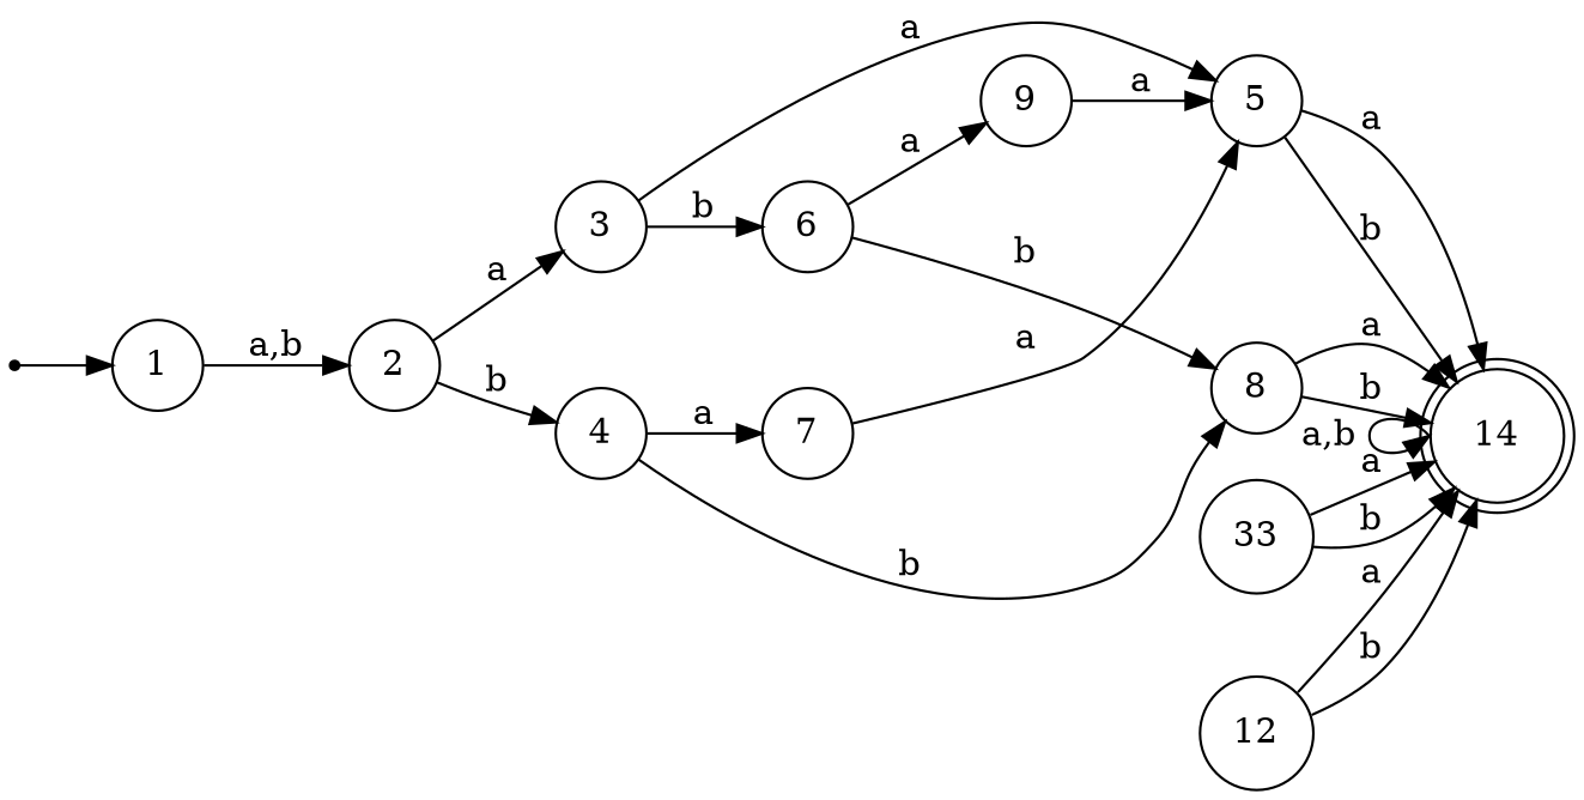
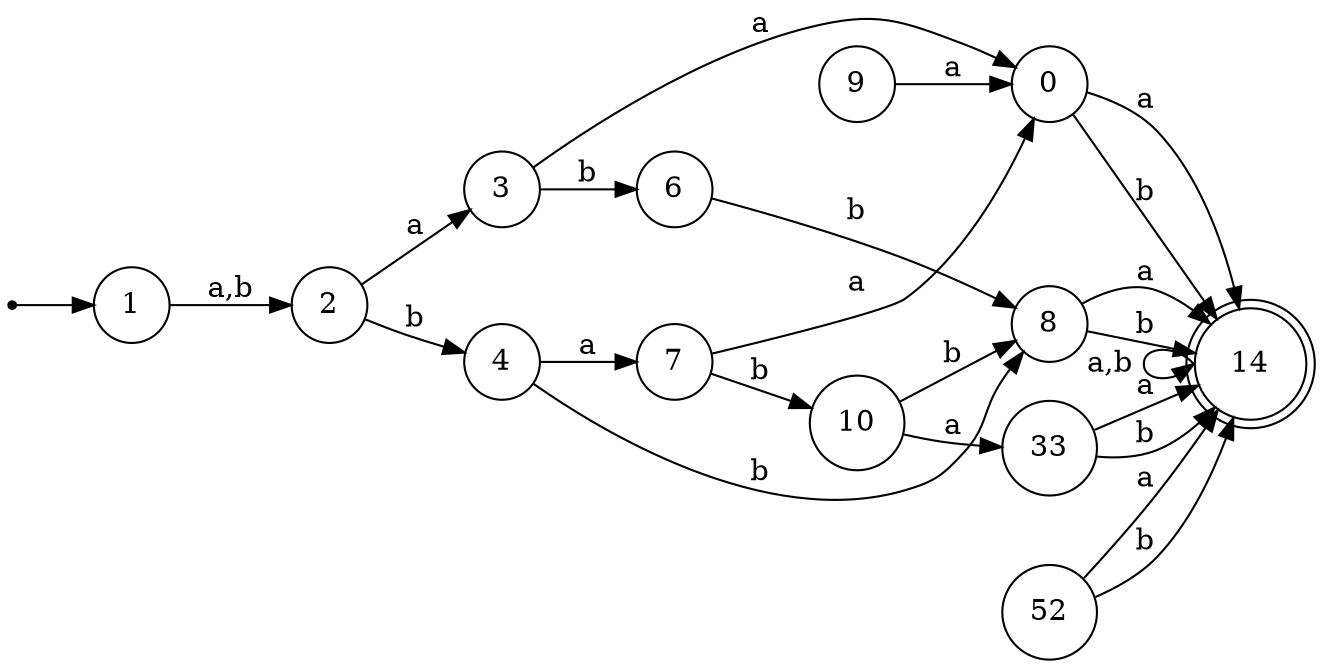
  digraph {
    rankdir=LR
    node [shape=circle]
    0 [shape=point]
    1
    2
    3
    4
-   5
+   5 [label=0]
    6
    7
    8
    14 [shape=doublecircle]
    9
+   10
    n13 [label=33]
-   12
+   12 [label=52]
    0 -> 1
    1 -> 2 [label="a,b"]
    2 -> 3 [label=a]
    2 -> 4 [label=b]
    3 -> 5 [label=a]
    3 -> 6 [label=b]
    4 -> 7 [label=a]
    4 -> 8 [label=b]
    5 -> 14 [label=a]
    5 -> 14 [label=b]
    6 -> 8 [label=b]
-   6 -> 9 [label=a]
    7 -> 5 [label=a]
+   7 -> 10 [label=b]
    8 -> 14 [label=a]
    8 -> 14 [label=b]
    14 -> 14 [headport=w label="a,b " tailport=w]
    9 -> 5 [label=a]
+   10 -> 8 [label=b]
+   10 -> n13 [label=a]
    n13 -> 14 [label=a]
    n13 -> 14 [label=b]
    12 -> 14 [label=a]
    12 -> 14 [label=b]
  }
